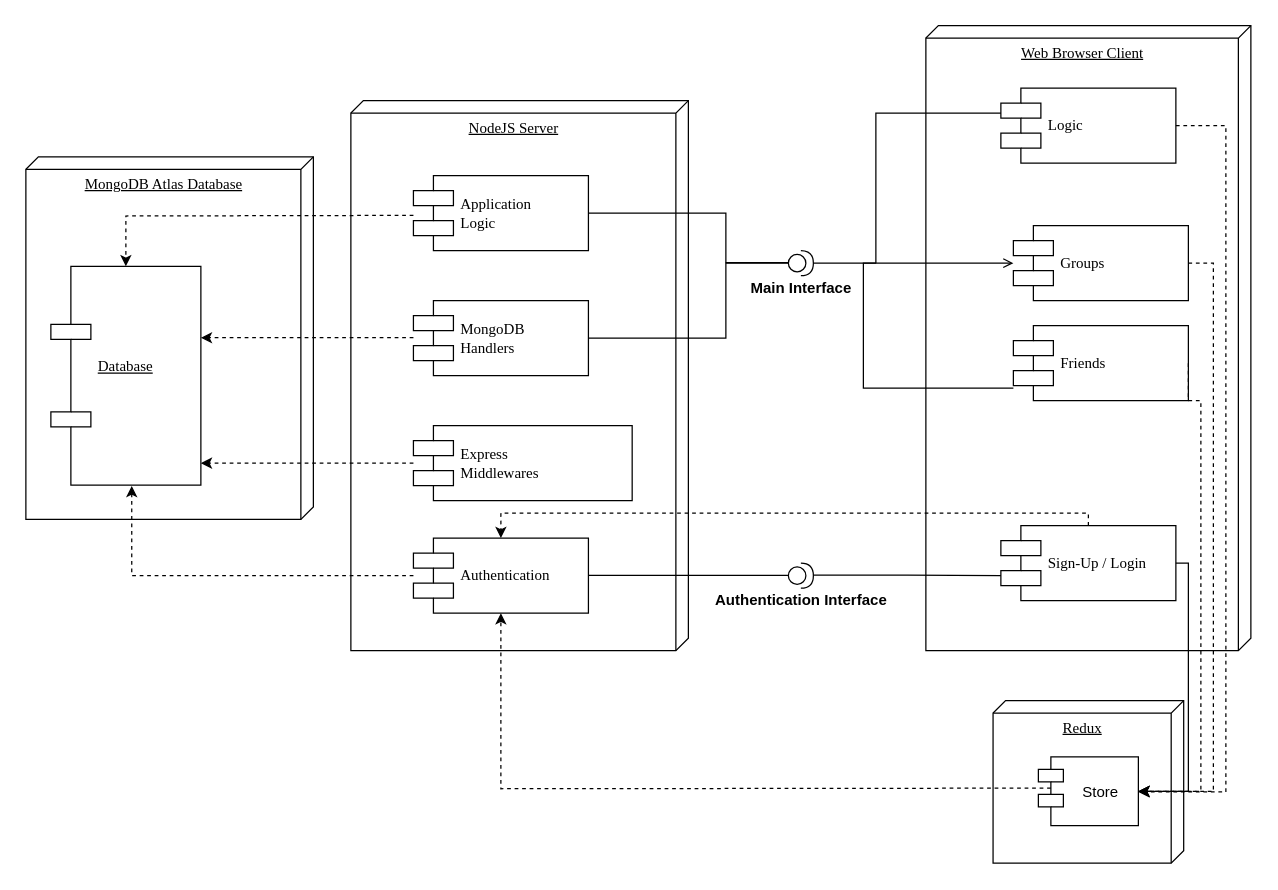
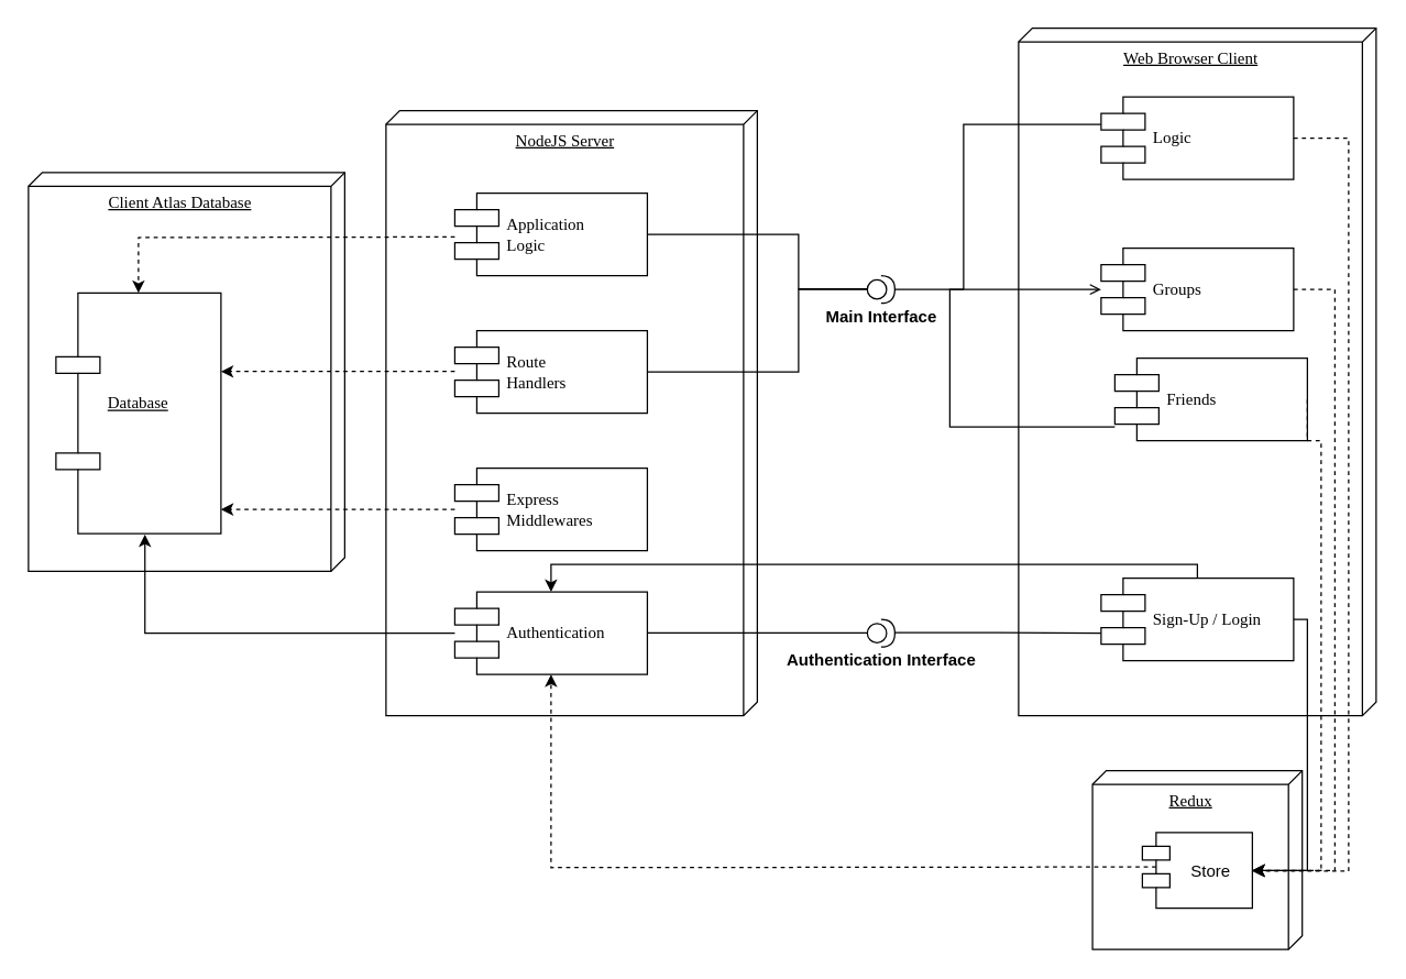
  <mxCell id="0" />
  <mxCell id="1" parent="0" />
- <mxCell id="2" value="&lt;div&gt;&lt;span&gt;MongoDB Atlas Database&lt;/span&gt;&lt;/div&gt;" style="verticalAlign=top;align=center;spacingTop=8;spacingLeft=2;spacingRight=12;shape=cube;size=10;direction=south;fontStyle=4;html=1;rounded=0;shadow=0;comic=0;labelBackgroundColor=none;strokeWidth=1;fontFamily=Verdana;fontSize=12" vertex="1" parent="1"><mxGeometry x="20" y="125" width="230" height="290" as="geometry" /></mxCell>
+ <mxCell id="2" value="&lt;div&gt;&lt;span&gt;Client Atlas Database&lt;/span&gt;&lt;/div&gt;" style="verticalAlign=top;align=center;spacingTop=8;spacingLeft=2;spacingRight=12;shape=cube;size=10;direction=south;fontStyle=4;html=1;rounded=0;shadow=0;comic=0;labelBackgroundColor=none;strokeWidth=1;fontFamily=Verdana;fontSize=12" vertex="1" parent="1"><mxGeometry x="20" y="125" width="230" height="290" as="geometry" /></mxCell>
  <mxCell id="3" value="&lt;u&gt;Database&lt;br&gt;&lt;br&gt;&lt;/u&gt;" style="shape=component;align=left;spacingLeft=36;rounded=0;shadow=0;comic=0;labelBackgroundColor=none;strokeWidth=1;fontFamily=Verdana;fontSize=12;html=1;" vertex="1" parent="1"><mxGeometry x="40" y="212.5" width="120" height="175" as="geometry" /></mxCell>
  <mxCell id="4" value="NodeJS Server" style="verticalAlign=top;align=center;spacingTop=8;spacingLeft=2;spacingRight=12;shape=cube;size=10;direction=south;fontStyle=4;html=1;rounded=0;shadow=0;comic=0;labelBackgroundColor=none;strokeWidth=1;fontFamily=Verdana;fontSize=12" vertex="1" parent="1"><mxGeometry x="280" y="80" width="270" height="440" as="geometry" /></mxCell>
  <mxCell id="5" value="Authentication" style="shape=component;align=left;spacingLeft=36;rounded=0;shadow=0;comic=0;labelBackgroundColor=none;strokeWidth=1;fontFamily=Verdana;fontSize=12;html=1;" vertex="1" parent="1"><mxGeometry x="330.04" y="430" width="140" height="60" as="geometry" /></mxCell>
  <mxCell id="6" value="Web Browser Client" style="verticalAlign=top;align=center;spacingTop=8;spacingLeft=2;spacingRight=12;shape=cube;size=10;direction=south;fontStyle=4;html=1;rounded=0;shadow=0;comic=0;labelBackgroundColor=none;strokeWidth=1;fontFamily=Verdana;fontSize=12" vertex="1" parent="1"><mxGeometry x="740" y="20" width="260" height="500" as="geometry" /></mxCell>
  <mxCell id="7" value="Logic" style="shape=component;align=left;spacingLeft=36;rounded=0;shadow=0;comic=0;labelBackgroundColor=none;strokeWidth=1;fontFamily=Verdana;fontSize=12;html=1;" vertex="1" parent="1"><mxGeometry x="800" y="70" width="140" height="60" as="geometry" /></mxCell>
- <mxCell id="8" value="Groups" style="shape=component;align=left;spacingLeft=36;rounded=0;shadow=0;comic=0;labelBackgroundColor=none;strokeWidth=1;fontFamily=Verdana;fontSize=12;html=1;" vertex="1" parent="1"><mxGeometry x="810" y="180" width="140" height="60" as="geometry" /></mxCell>
+ <mxCell id="8" value="Groups" style="shape=component;align=left;spacingLeft=36;rounded=0;shadow=0;comic=0;labelBackgroundColor=none;strokeWidth=1;fontFamily=Verdana;fontSize=12;html=1;" vertex="1" parent="1"><mxGeometry x="800" y="180" width="140" height="60" as="geometry" /></mxCell>
  <mxCell id="9" value="Friends" style="shape=component;align=left;spacingLeft=36;rounded=0;shadow=0;comic=0;labelBackgroundColor=none;strokeWidth=1;fontFamily=Verdana;fontSize=12;html=1;" vertex="1" parent="1"><mxGeometry x="810" y="260" width="140" height="60" as="geometry" /></mxCell>
  <mxCell id="10" value="Sign-Up / Login" style="shape=component;align=left;spacingLeft=36;rounded=0;shadow=0;comic=0;labelBackgroundColor=none;strokeWidth=1;fontFamily=Verdana;fontSize=12;html=1;" vertex="1" parent="1"><mxGeometry x="800" y="420" width="140" height="60" as="geometry" /></mxCell>
- <mxCell id="11" value="Express&lt;br&gt;Middlewares" style="shape=component;align=left;spacingLeft=36;rounded=0;shadow=0;comic=0;labelBackgroundColor=none;strokeWidth=1;fontFamily=Verdana;fontSize=12;html=1;" vertex="1" parent="1"><mxGeometry x="330.04" y="340" width="175" height="60" as="geometry" /></mxCell>
- <mxCell id="12" value="MongoDB &lt;br&gt;Handlers" style="shape=component;align=left;spacingLeft=36;rounded=0;shadow=0;comic=0;labelBackgroundColor=none;strokeWidth=1;fontFamily=Verdana;fontSize=12;html=1;" vertex="1" parent="1"><mxGeometry x="330.04" y="240" width="140" height="60" as="geometry" /></mxCell>
+ <mxCell id="11" value="Express&lt;br&gt;Middlewares" style="shape=component;align=left;spacingLeft=36;rounded=0;shadow=0;comic=0;labelBackgroundColor=none;strokeWidth=1;fontFamily=Verdana;fontSize=12;html=1;" vertex="1" parent="1"><mxGeometry x="330.04" y="340" width="140" height="60" as="geometry" /></mxCell>
+ <mxCell id="12" value="Route &lt;br&gt;Handlers" style="shape=component;align=left;spacingLeft=36;rounded=0;shadow=0;comic=0;labelBackgroundColor=none;strokeWidth=1;fontFamily=Verdana;fontSize=12;html=1;" vertex="1" parent="1"><mxGeometry x="330.04" y="240" width="140" height="60" as="geometry" /></mxCell>
  <mxCell id="13" value="Application&lt;br&gt;Logic" style="shape=component;align=left;spacingLeft=36;rounded=0;shadow=0;comic=0;labelBackgroundColor=none;strokeWidth=1;fontFamily=Verdana;fontSize=12;html=1;" vertex="1" parent="1"><mxGeometry x="330.04" y="140" width="140" height="60" as="geometry" /></mxCell>
  <mxCell id="14" value="&lt;b&gt;Authentication Interface&lt;/b&gt;" style="shape=providedRequiredInterface;html=1;verticalLabelPosition=bottom;" vertex="1" parent="1"><mxGeometry x="630" y="450" width="20" height="20" as="geometry" /></mxCell>
  <mxCell id="15" value="" style="endArrow=none;html=1;rounded=0;edgeStyle=orthogonalEdgeStyle;" edge="1" parent="1"><mxGeometry relative="1" as="geometry"><mxPoint x="650" y="459.58" as="sourcePoint" /><mxPoint x="800" y="460" as="targetPoint" /><Array as="points"><mxPoint x="725" y="460" /><mxPoint x="800" y="460" /></Array></mxGeometry></mxCell>
  <mxCell id="16" value="" style="endArrow=none;html=1;rounded=0;edgeStyle=orthogonalEdgeStyle;" edge="1" parent="1"><mxGeometry relative="1" as="geometry"><mxPoint x="470" y="459.71" as="sourcePoint" /><mxPoint x="630" y="459.71" as="targetPoint" /></mxGeometry></mxCell>
- <mxCell id="17" value="" style="endArrow=classic;html=1;rounded=0;edgeStyle=orthogonalEdgeStyle;dashed=1;exitX=0.5;exitY=0;exitDx=0;exitDy=0;entryX=0.5;entryY=0;entryDx=0;entryDy=0;" edge="1" parent="1" source="10" target="5"><mxGeometry width="50" height="50" relative="1" as="geometry"><mxPoint x="500" y="330" as="sourcePoint" /><mxPoint x="550" y="280" as="targetPoint" /></mxGeometry></mxCell>
- <mxCell id="18" value="" style="endArrow=classic;html=1;rounded=0;edgeStyle=orthogonalEdgeStyle;dashed=1;entryX=0.539;entryY=1.004;entryDx=0;entryDy=0;entryPerimeter=0;" edge="1" parent="1" source="5" target="3"><mxGeometry width="50" height="50" relative="1" as="geometry"><mxPoint x="520" y="550" as="sourcePoint" /><mxPoint x="50.04" y="560" as="targetPoint" /></mxGeometry></mxCell>
+ <mxCell id="17" value="" style="endArrow=classic;html=1;rounded=0;edgeStyle=orthogonalEdgeStyle;dashed=0;exitX=0.5;exitY=0;exitDx=0;exitDy=0;entryX=0.5;entryY=0;entryDx=0;entryDy=0;" edge="1" parent="1" source="10" target="5"><mxGeometry width="50" height="50" relative="1" as="geometry"><mxPoint x="500" y="330" as="sourcePoint" /><mxPoint x="550" y="280" as="targetPoint" /></mxGeometry></mxCell>
+ <mxCell id="18" value="" style="endArrow=classic;html=1;rounded=0;edgeStyle=orthogonalEdgeStyle;dashed=0;entryX=0.539;entryY=1.004;entryDx=0;entryDy=0;entryPerimeter=0;" edge="1" parent="1" source="5" target="3"><mxGeometry width="50" height="50" relative="1" as="geometry"><mxPoint x="520" y="550" as="sourcePoint" /><mxPoint x="50.04" y="560" as="targetPoint" /></mxGeometry></mxCell>
  <mxCell id="19" value="" style="endArrow=classic;html=1;rounded=0;edgeStyle=orthogonalEdgeStyle;dashed=1;" edge="1" parent="1" source="11"><mxGeometry width="50" height="50" relative="1" as="geometry"><mxPoint x="350" y="420" as="sourcePoint" /><mxPoint x="160" y="370" as="targetPoint" /></mxGeometry></mxCell>
  <mxCell id="20" value="" style="endArrow=classic;html=1;rounded=0;edgeStyle=orthogonalEdgeStyle;dashed=1;" edge="1" parent="1"><mxGeometry width="50" height="50" relative="1" as="geometry"><mxPoint x="330.04" y="269.66" as="sourcePoint" /><mxPoint x="160" y="269.66" as="targetPoint" /></mxGeometry></mxCell>
  <mxCell id="21" value="" style="endArrow=classic;html=1;rounded=0;edgeStyle=orthogonalEdgeStyle;dashed=1;" edge="1" parent="1" target="3"><mxGeometry width="50" height="50" relative="1" as="geometry"><mxPoint x="330.04" y="171.8" as="sourcePoint" /><mxPoint x="104.68" y="100" as="targetPoint" /></mxGeometry></mxCell>
  <mxCell id="22" value="&lt;b&gt;Main Interface&lt;/b&gt;" style="shape=providedRequiredInterface;html=1;verticalLabelPosition=bottom;" vertex="1" parent="1"><mxGeometry x="630" y="200" width="20" height="20" as="geometry" /></mxCell>
  <mxCell id="23" value="" style="endArrow=none;html=1;rounded=0;edgeStyle=orthogonalEdgeStyle;" edge="1" parent="1" source="13"><mxGeometry relative="1" as="geometry"><mxPoint x="540" y="210" as="sourcePoint" /><mxPoint x="630" y="209.58" as="targetPoint" /><Array as="points"><mxPoint x="580" y="170" /><mxPoint x="580" y="210" /></Array></mxGeometry></mxCell>
  <mxCell id="24" value="" style="endArrow=open;html=1;rounded=0;edgeStyle=orthogonalEdgeStyle;exitX=1;exitY=0.5;exitDx=0;exitDy=0;exitPerimeter=0;" edge="1" parent="1" source="22" target="8"><mxGeometry relative="1" as="geometry"><mxPoint x="690" y="210" as="sourcePoint" /><mxPoint x="780" y="209.58" as="targetPoint" /><Array as="points" /></mxGeometry></mxCell>
  <mxCell id="25" value="Redux" style="verticalAlign=top;align=center;spacingTop=8;spacingLeft=2;spacingRight=12;shape=cube;size=10;direction=south;fontStyle=4;html=1;rounded=0;shadow=0;comic=0;labelBackgroundColor=none;strokeWidth=1;fontFamily=Verdana;fontSize=12" vertex="1" parent="1"><mxGeometry x="793.75" y="560" width="152.5" height="130" as="geometry" /></mxCell>
  <mxCell id="26" value="Store" style="shape=module;align=left;spacingLeft=20;align=center;verticalAlign=middle;" vertex="1" parent="1"><mxGeometry x="830" y="605" width="80" height="55" as="geometry" /></mxCell>
  <mxCell id="27" value="" style="endArrow=classic;html=1;rounded=0;edgeStyle=orthogonalEdgeStyle;dashed=0;entryX=1;entryY=0.5;entryDx=0;entryDy=0;exitX=1;exitY=0.5;exitDx=0;exitDy=0;" edge="1" parent="1" source="10" target="26"><mxGeometry width="50" height="50" relative="1" as="geometry"><mxPoint x="740" y="605" as="sourcePoint" /><mxPoint x="514.64" y="533.2" as="targetPoint" /></mxGeometry></mxCell>
  <mxCell id="28" value="" style="endArrow=classic;html=1;rounded=0;edgeStyle=orthogonalEdgeStyle;dashed=1;entryX=1;entryY=0.5;entryDx=0;entryDy=0;exitX=1;exitY=0.5;exitDx=0;exitDy=0;" edge="1" parent="1" source="9" target="26"><mxGeometry width="50" height="50" relative="1" as="geometry"><mxPoint x="1060" y="415" as="sourcePoint" /><mxPoint x="1030" y="597.5" as="targetPoint" /><Array as="points"><mxPoint x="960" y="320" /><mxPoint x="960" y="633" /></Array></mxGeometry></mxCell>
  <mxCell id="29" value="" style="endArrow=classic;html=1;rounded=0;edgeStyle=orthogonalEdgeStyle;dashed=1;entryX=1;entryY=0.5;entryDx=0;entryDy=0;exitX=1;exitY=0.5;exitDx=0;exitDy=0;" edge="1" parent="1" source="8" target="26"><mxGeometry width="50" height="50" relative="1" as="geometry"><mxPoint x="950" y="330" as="sourcePoint" /><mxPoint x="920" y="642.5" as="targetPoint" /><Array as="points"><mxPoint x="970" y="210" /><mxPoint x="970" y="633" /><mxPoint x="910" y="633" /></Array></mxGeometry></mxCell>
  <mxCell id="30" value="" style="endArrow=classic;html=1;rounded=0;edgeStyle=orthogonalEdgeStyle;dashed=1;exitX=1;exitY=0.5;exitDx=0;exitDy=0;" edge="1" parent="1" source="7" target="26"><mxGeometry width="50" height="50" relative="1" as="geometry"><mxPoint x="950" y="220" as="sourcePoint" /><mxPoint x="920" y="642.5" as="targetPoint" /><Array as="points"><mxPoint x="980" y="100" /><mxPoint x="980" y="633" /></Array></mxGeometry></mxCell>
  <mxCell id="31" value="" style="endArrow=classic;html=1;rounded=0;edgeStyle=orthogonalEdgeStyle;dashed=1;" edge="1" parent="1" target="5"><mxGeometry width="50" height="50" relative="1" as="geometry"><mxPoint x="840" y="630" as="sourcePoint" /><mxPoint x="568.39" y="560" as="targetPoint" /></mxGeometry></mxCell>
  <mxCell id="32" value="" style="endArrow=none;html=1;rounded=0;edgeStyle=orthogonalEdgeStyle;" edge="1" parent="1" target="9"><mxGeometry width="50" height="50" relative="1" as="geometry"><mxPoint x="700" y="210" as="sourcePoint" /><mxPoint x="710" y="320" as="targetPoint" /><Array as="points"><mxPoint x="690" y="210" /><mxPoint x="690" y="310" /></Array></mxGeometry></mxCell>
  <mxCell id="33" value="" style="endArrow=none;html=1;rounded=0;edgeStyle=orthogonalEdgeStyle;" edge="1" parent="1" target="7"><mxGeometry width="50" height="50" relative="1" as="geometry"><mxPoint x="700" y="210" as="sourcePoint" /><mxPoint x="790" y="100" as="targetPoint" /><Array as="points"><mxPoint x="700" y="90" /></Array></mxGeometry></mxCell>
  <mxCell id="34" value="" style="endArrow=none;html=1;rounded=0;edgeStyle=orthogonalEdgeStyle;exitX=1;exitY=0.5;exitDx=0;exitDy=0;entryX=0;entryY=0.5;entryDx=0;entryDy=0;entryPerimeter=0;" edge="1" parent="1" source="12" target="22"><mxGeometry relative="1" as="geometry"><mxPoint x="480.04" y="180" as="sourcePoint" /><mxPoint x="640" y="219.58" as="targetPoint" /><Array as="points"><mxPoint x="580" y="270" /><mxPoint x="580" y="210" /></Array></mxGeometry></mxCell>
